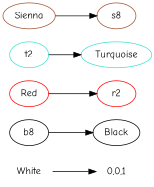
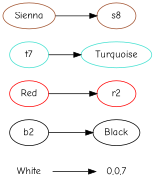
  digraph {
    fontname="Comic Neue"
    rankdir=LR
    node [fontname="Comic Neue"]
    edge [fontname="Comic Neue"]
    n1 [color="#ffffff" label=White]
-   n2 [color="0.000 0.000 1.000" label="0,0,1"]
+   n2 [color="0.000 0.000 1.000" label="0,0,7"]
    n3 [color="#000000" label=Black]
-   b2 [color="0.000 0.000 0.000" label=b8]
+   b2 [color="0.000 0.000 0.000"]
    n5 [color="#ff0000" label=Red]
    r2 [color="0.000 1.000 1.000"]
    n7 [color="#40e0d0" label=Turquoise]
-   t2 [color="0.482 0.714 0.878"]
+   t2 [color="0.482 0.714 0.878" label=t7]
    n9 [color="#a0522d" label=Sienna]
    n10 [color="0.051 0.718 0.627" label=s8]
    n1 -> n2
    b2 -> n3
    n5 -> r2
    t2 -> n7
    n9 -> n10
  }
